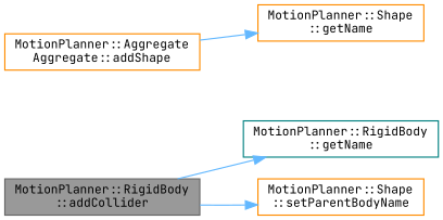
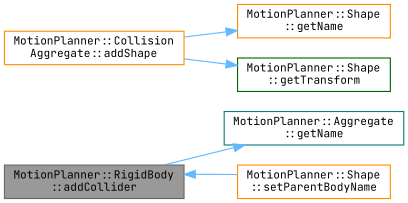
  digraph {
    fontname="JetBrains Mono"
    rankdir=LR
    node [color=darkorange fillcolor=white fontname="JetBrains Mono" fontsize=10 shape=box style=filled]
    edge [color=steelblue1 fontname="JetBrains Mono" fontsize=10 labelfontname=Helvetica labelfontsize=10 style=solid]
    n1 [color=gray40 fillcolor=grey60 fontcolor=black height=0.2 label="MotionPlanner::RigidBody\l::addCollider" width=0.4]
-   n2 [color=teal height=0.2 label="MotionPlanner::RigidBody\l::getName" width=0.4]
+   n2 [color=teal height=0.2 label="MotionPlanner::Aggregate\l::getName" width=0.4]
    n3 [height=0.2 label="MotionPlanner::Shape\l::setParentBodyName" width=0.4]
-   n4 [height=0.2 label="MotionPlanner::Aggregate\lAggregate::addShape" width=0.4]
+   n4 [height=0.2 label="MotionPlanner::Collision\lAggregate::addShape" width=0.4]
    n5 [height=0.2 label="MotionPlanner::Shape\l::getName" width=0.4]
+   n6 [color=darkgreen height=0.2 label="MotionPlanner::Shape\l::getTransform" width=0.4]
    n1 -> n2
-   n1 -> n3
+   n3 -> n1
    n4 -> n5
+   n4 -> n6
  }
